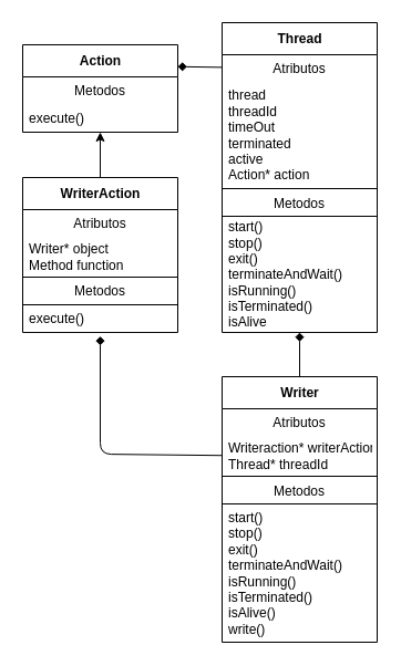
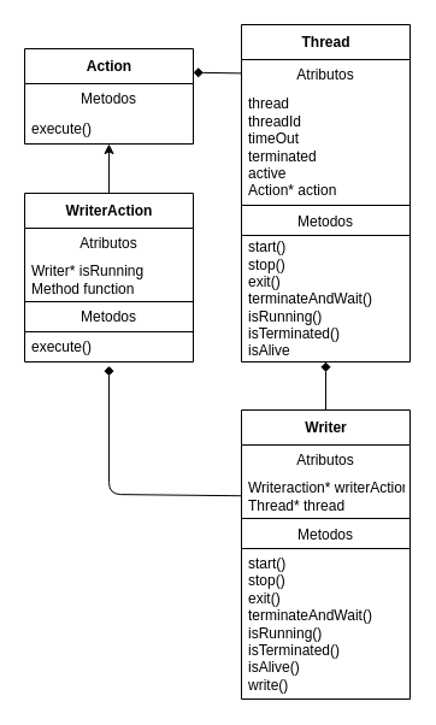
  <mxCell id="0" />
  <mxCell id="1" parent="0" />
  <mxCell id="2" value="Action" style="swimlane;fontStyle=1;align=center;verticalAlign=middle;childLayout=stackLayout;horizontal=1;startSize=29;horizontalStack=0;resizeParent=1;resizeParentMax=0;resizeLast=0;collapsible=0;marginBottom=0;html=1;" parent="1" vertex="1"><mxGeometry x="20" y="40" width="140" height="79" as="geometry" /></mxCell>
  <mxCell id="3" value="Metodos" style="text;html=1;strokeColor=none;fillColor=none;align=center;verticalAlign=middle;spacingLeft=4;spacingRight=4;overflow=hidden;rotatable=0;points=[[0,0.5],[1,0.5]];portConstraint=eastwest;" parent="2" vertex="1"><mxGeometry y="29" width="140" height="25" as="geometry" /></mxCell>
  <mxCell id="4" value="execute()" style="text;html=1;strokeColor=none;fillColor=none;align=left;verticalAlign=middle;spacingLeft=4;spacingRight=4;overflow=hidden;rotatable=0;points=[[0,0.5],[1,0.5]];portConstraint=eastwest;" parent="2" vertex="1"><mxGeometry y="54" width="140" height="25" as="geometry" /></mxCell>
  <mxCell id="5" value="" style="edgeStyle=none;html=1;" parent="1" source="6" target="4" edge="1"><mxGeometry relative="1" as="geometry" /></mxCell>
  <mxCell id="6" value="WriterAction" style="swimlane;fontStyle=1;align=center;verticalAlign=middle;childLayout=stackLayout;horizontal=1;startSize=29;horizontalStack=0;resizeParent=1;resizeParentMax=0;resizeLast=0;collapsible=0;marginBottom=0;html=1;" parent="1" vertex="1"><mxGeometry x="20" y="160" width="140" height="140" as="geometry" /></mxCell>
  <mxCell id="7" value="Atributos" style="text;html=1;strokeColor=none;fillColor=none;align=center;verticalAlign=middle;spacingLeft=4;spacingRight=4;overflow=hidden;rotatable=0;points=[[0,0.5],[1,0.5]];portConstraint=eastwest;" parent="6" vertex="1"><mxGeometry y="29" width="140" height="25" as="geometry" /></mxCell>
- <mxCell id="8" value="Writer* object&lt;br&gt;Method function" style="text;html=1;strokeColor=none;fillColor=none;align=left;verticalAlign=middle;spacingLeft=4;spacingRight=4;overflow=hidden;rotatable=0;points=[[0,0.5],[1,0.5]];portConstraint=eastwest;" parent="6" vertex="1"><mxGeometry y="54" width="140" height="36" as="geometry" /></mxCell>
+ <mxCell id="8" value="Writer* isRunning&lt;br&gt;Method function" style="text;html=1;strokeColor=none;fillColor=none;align=left;verticalAlign=middle;spacingLeft=4;spacingRight=4;overflow=hidden;rotatable=0;points=[[0,0.5],[1,0.5]];portConstraint=eastwest;" parent="6" vertex="1"><mxGeometry y="54" width="140" height="36" as="geometry" /></mxCell>
  <mxCell id="9" value="Metodos" style="text;html=1;strokeColor=default;fillColor=none;align=center;verticalAlign=middle;spacingLeft=4;spacingRight=4;overflow=hidden;rotatable=0;points=[[0,0.5],[1,0.5]];portConstraint=eastwest;" parent="6" vertex="1"><mxGeometry y="90" width="140" height="25" as="geometry" /></mxCell>
  <mxCell id="10" value="execute()" style="text;html=1;strokeColor=none;fillColor=none;align=left;verticalAlign=middle;spacingLeft=4;spacingRight=4;overflow=hidden;rotatable=0;points=[[0,0.5],[1,0.5]];portConstraint=eastwest;" parent="6" vertex="1"><mxGeometry y="115" width="140" height="25" as="geometry" /></mxCell>
  <mxCell id="11" value="" style="edgeStyle=none;html=1;endArrow=diamond;endFill=1;" parent="1" source="12" target="21" edge="1"><mxGeometry relative="1" as="geometry" /></mxCell>
  <mxCell id="12" value="Writer" style="swimlane;fontStyle=1;align=center;verticalAlign=middle;childLayout=stackLayout;horizontal=1;startSize=29;horizontalStack=0;resizeParent=1;resizeParentMax=0;resizeLast=0;collapsible=0;marginBottom=0;html=1;strokeColor=default;" parent="1" vertex="1"><mxGeometry x="200" y="340" width="140" height="240" as="geometry" /></mxCell>
  <mxCell id="13" value="Atributos" style="text;html=1;strokeColor=none;fillColor=none;align=center;verticalAlign=middle;spacingLeft=4;spacingRight=4;overflow=hidden;rotatable=0;points=[[0,0.5],[1,0.5]];portConstraint=eastwest;" parent="12" vertex="1"><mxGeometry y="29" width="140" height="25" as="geometry" /></mxCell>
- <mxCell id="14" value="Writeraction* writerAction&lt;br&gt;Thread* threadId" style="text;html=1;strokeColor=none;fillColor=none;align=left;verticalAlign=middle;spacingLeft=4;spacingRight=4;overflow=hidden;rotatable=0;points=[[0,0.5],[1,0.5]];portConstraint=eastwest;" parent="12" vertex="1"><mxGeometry y="54" width="140" height="36" as="geometry" /></mxCell>
+ <mxCell id="14" value="Writeraction* writerAction&lt;br&gt;Thread* thread" style="text;html=1;strokeColor=none;fillColor=none;align=left;verticalAlign=middle;spacingLeft=4;spacingRight=4;overflow=hidden;rotatable=0;points=[[0,0.5],[1,0.5]];portConstraint=eastwest;" parent="12" vertex="1"><mxGeometry y="54" width="140" height="36" as="geometry" /></mxCell>
  <mxCell id="15" value="Metodos" style="text;html=1;strokeColor=default;fillColor=none;align=center;verticalAlign=top;spacingLeft=4;spacingRight=4;overflow=hidden;rotatable=0;points=[[0,0.5],[1,0.5]];portConstraint=eastwest;rounded=0;perimeterSpacing=1;fontStyle=0;horizontal=1;strokeWidth=1;" parent="12" vertex="1"><mxGeometry y="90" width="140" height="25" as="geometry" /></mxCell>
  <mxCell id="16" value="start()&lt;br&gt;stop()&lt;br&gt;exit()&lt;br&gt;terminateAndWait()&lt;br&gt;isRunning()&lt;br&gt;isTerminated()&lt;br&gt;isAlive()&lt;br&gt;write()" style="text;html=1;strokeColor=none;fillColor=none;align=left;verticalAlign=middle;spacingLeft=4;spacingRight=4;overflow=hidden;rotatable=0;points=[[0,0.5],[1,0.5]];portConstraint=eastwest;" parent="12" vertex="1"><mxGeometry y="115" width="140" height="125" as="geometry" /></mxCell>
  <mxCell id="17" value="Thread" style="swimlane;fontStyle=1;align=center;verticalAlign=middle;childLayout=stackLayout;horizontal=1;startSize=29;horizontalStack=0;resizeParent=1;resizeParentMax=0;resizeLast=0;collapsible=0;marginBottom=0;html=1;strokeColor=default;" parent="1" vertex="1"><mxGeometry x="200" y="20" width="140" height="280" as="geometry" /></mxCell>
  <mxCell id="18" value="Atributos" style="text;html=1;strokeColor=none;fillColor=none;align=center;verticalAlign=middle;spacingLeft=4;spacingRight=4;overflow=hidden;rotatable=0;points=[[0,0.5],[1,0.5]];portConstraint=eastwest;" parent="17" vertex="1"><mxGeometry y="29" width="140" height="25" as="geometry" /></mxCell>
  <mxCell id="19" value="thread&lt;br&gt;threadId&lt;br&gt;timeOut&lt;br&gt;terminated&lt;br&gt;active&lt;br&gt;Action* action" style="text;html=1;strokeColor=none;fillColor=none;align=left;verticalAlign=middle;spacingLeft=4;spacingRight=4;overflow=hidden;rotatable=0;points=[[0,0.5],[1,0.5]];portConstraint=eastwest;" parent="17" vertex="1"><mxGeometry y="54" width="140" height="96" as="geometry" /></mxCell>
  <mxCell id="20" value="Metodos" style="text;html=1;strokeColor=default;fillColor=none;align=center;verticalAlign=top;spacingLeft=4;spacingRight=4;overflow=hidden;rotatable=0;points=[[0,0.5],[1,0.5]];portConstraint=eastwest;rounded=0;perimeterSpacing=1;fontStyle=0;horizontal=1;strokeWidth=1;" parent="17" vertex="1"><mxGeometry y="150" width="140" height="25" as="geometry" /></mxCell>
  <mxCell id="21" value="start()&lt;br&gt;stop()&lt;br&gt;exit()&lt;br&gt;terminateAndWait()&lt;br&gt;isRunning()&lt;br&gt;isTerminated()&lt;br&gt;isAlive" style="text;html=1;strokeColor=none;fillColor=none;align=left;verticalAlign=middle;spacingLeft=4;spacingRight=4;overflow=hidden;rotatable=0;points=[[0,0.5],[1,0.5]];portConstraint=eastwest;" parent="17" vertex="1"><mxGeometry y="175" width="140" height="105" as="geometry" /></mxCell>
  <mxCell id="22" value="" style="edgeStyle=none;html=1;entryX=0.5;entryY=1.138;entryDx=0;entryDy=0;entryPerimeter=0;endArrow=diamond;endFill=1;" parent="1" source="14" target="10" edge="1"><mxGeometry relative="1" as="geometry"><mxPoint x="140" y="390" as="sourcePoint" /><mxPoint x="140" y="350" as="targetPoint" /><Array as="points"><mxPoint x="90" y="410" /></Array></mxGeometry></mxCell>
  <mxCell id="23" value="" style="html=1;entryX=1;entryY=0.25;entryDx=0;entryDy=0;endArrow=diamond;endFill=1;" parent="1" source="18" target="2" edge="1"><mxGeometry relative="1" as="geometry"><mxPoint x="270" y="197.772" as="sourcePoint" /><mxPoint x="160" y="90" as="targetPoint" /></mxGeometry></mxCell>
